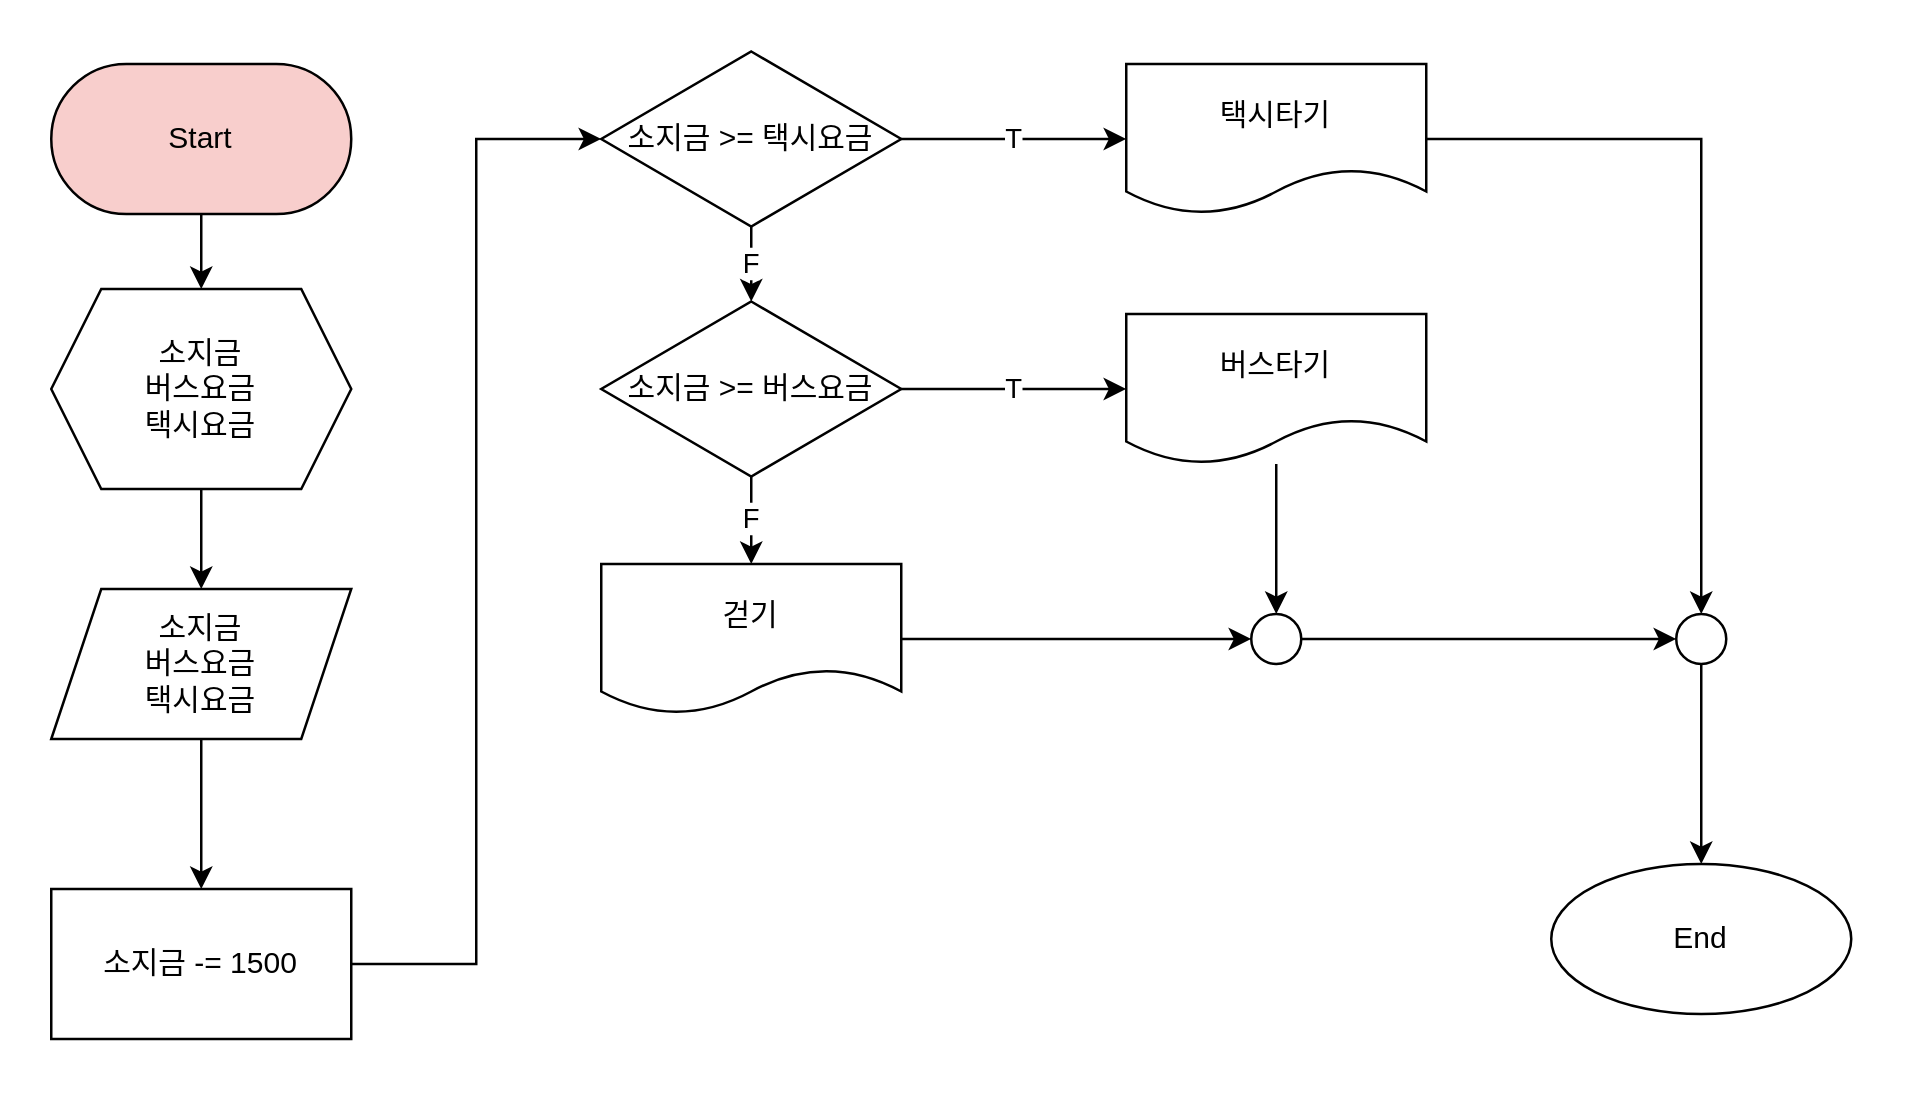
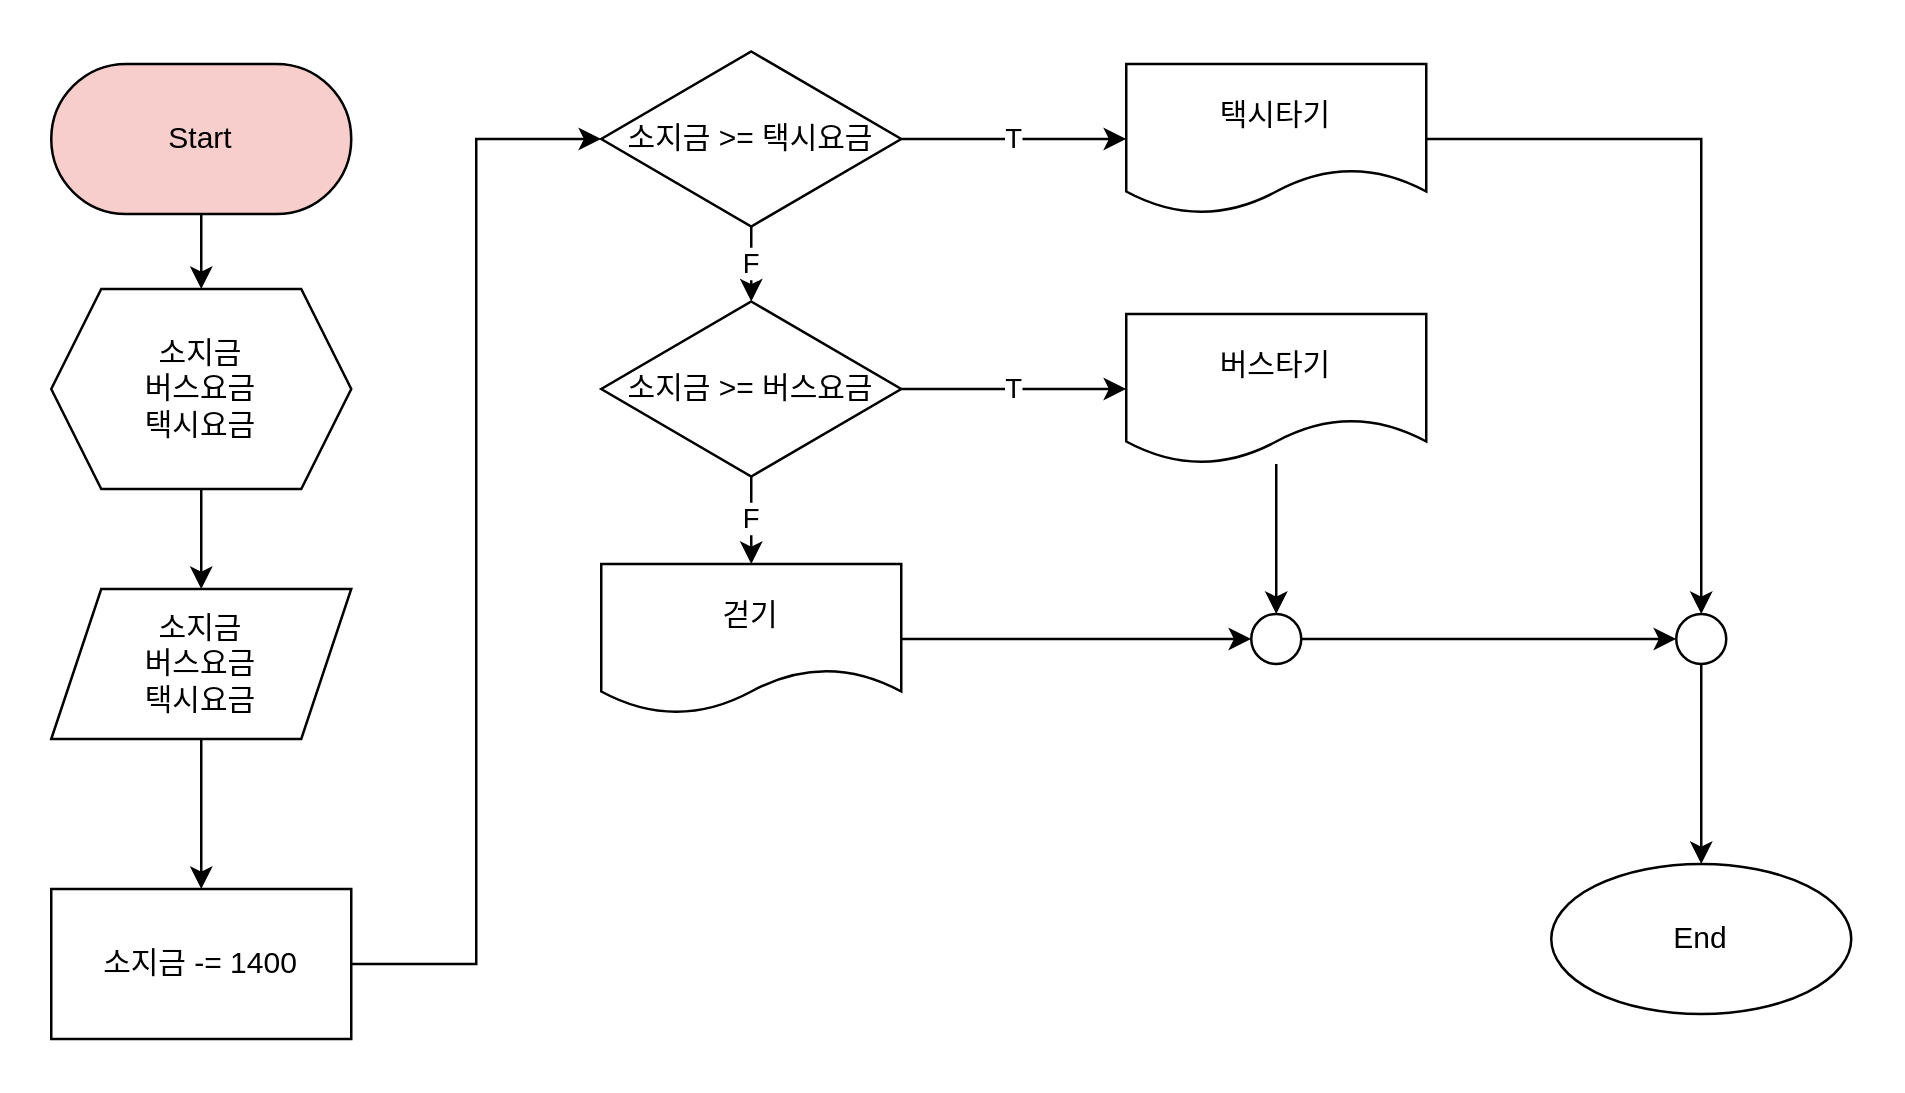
  <mxCell id="0" />
  <mxCell id="1" parent="0" />
  <mxCell id="2" style="edgeStyle=orthogonalEdgeStyle;rounded=0;orthogonalLoop=1;jettySize=auto;html=1;entryX=0.5;entryY=0;entryDx=0;entryDy=0;" edge="1" parent="1" source="3" target="8"><mxGeometry relative="1" as="geometry" /></mxCell>
  <mxCell id="3" value="Start" style="rounded=1;whiteSpace=wrap;html=1;arcSize=50;fillColor=#f8cecc;" vertex="1" parent="1"><mxGeometry x="20" y="25" width="120" height="60" as="geometry" /></mxCell>
  <mxCell id="4" value="End" style="ellipse;whiteSpace=wrap;html=1;arcSize=50;" vertex="1" parent="1"><mxGeometry x="620" y="345" width="120" height="60" as="geometry" /></mxCell>
  <mxCell id="5" style="edgeStyle=orthogonalEdgeStyle;rounded=0;orthogonalLoop=1;jettySize=auto;html=1;" edge="1" parent="1" source="6" target="10"><mxGeometry relative="1" as="geometry" /></mxCell>
  <mxCell id="6" value="소지금&lt;div&gt;버스요금&lt;/div&gt;&lt;div&gt;택시요금&lt;/div&gt;" style="shape=parallelogram;perimeter=parallelogramPerimeter;whiteSpace=wrap;html=1;fixedSize=1;" vertex="1" parent="1"><mxGeometry x="20" y="235" width="120" height="60" as="geometry" /></mxCell>
  <mxCell id="7" style="edgeStyle=orthogonalEdgeStyle;rounded=0;orthogonalLoop=1;jettySize=auto;html=1;" edge="1" parent="1" source="8" target="6"><mxGeometry relative="1" as="geometry" /></mxCell>
  <mxCell id="8" value="소지금&lt;div&gt;버스요금&lt;/div&gt;&lt;div&gt;택시요금&lt;/div&gt;" style="shape=hexagon;perimeter=hexagonPerimeter2;whiteSpace=wrap;html=1;fixedSize=1;" vertex="1" parent="1"><mxGeometry x="20" y="115" width="120" height="80" as="geometry" /></mxCell>
  <mxCell id="9" style="edgeStyle=orthogonalEdgeStyle;rounded=0;orthogonalLoop=1;jettySize=auto;html=1;entryX=0;entryY=0.5;entryDx=0;entryDy=0;" edge="1" parent="1" source="10" target="13"><mxGeometry relative="1" as="geometry" /></mxCell>
- <mxCell id="10" value="소지금 -= 1500" style="rounded=0;whiteSpace=wrap;html=1;" vertex="1" parent="1"><mxGeometry x="20" y="355" width="120" height="60" as="geometry" /></mxCell>
+ <mxCell id="10" value="소지금 -= 1400" style="rounded=0;whiteSpace=wrap;html=1;" vertex="1" parent="1"><mxGeometry x="20" y="355" width="120" height="60" as="geometry" /></mxCell>
  <mxCell id="11" value="F" style="edgeStyle=orthogonalEdgeStyle;rounded=0;orthogonalLoop=1;jettySize=auto;html=1;entryX=0.5;entryY=0;entryDx=0;entryDy=0;" edge="1" parent="1" source="13" target="16"><mxGeometry relative="1" as="geometry" /></mxCell>
  <mxCell id="12" value="T" style="edgeStyle=orthogonalEdgeStyle;rounded=0;orthogonalLoop=1;jettySize=auto;html=1;" edge="1" parent="1" source="13" target="20"><mxGeometry relative="1" as="geometry" /></mxCell>
  <mxCell id="13" value="소지금 &amp;gt;= 택시요금" style="rhombus;whiteSpace=wrap;html=1;" vertex="1" parent="1"><mxGeometry x="240" y="20" width="120" height="70" as="geometry" /></mxCell>
  <mxCell id="14" value="F" style="edgeStyle=orthogonalEdgeStyle;rounded=0;orthogonalLoop=1;jettySize=auto;html=1;" edge="1" parent="1" source="16" target="18"><mxGeometry relative="1" as="geometry" /></mxCell>
  <mxCell id="15" value="T" style="edgeStyle=orthogonalEdgeStyle;rounded=0;orthogonalLoop=1;jettySize=auto;html=1;" edge="1" parent="1" source="16" target="22"><mxGeometry relative="1" as="geometry" /></mxCell>
  <mxCell id="16" value="소지금 &amp;gt;= 버스요금" style="rhombus;whiteSpace=wrap;html=1;" vertex="1" parent="1"><mxGeometry x="240" y="120" width="120" height="70" as="geometry" /></mxCell>
  <mxCell id="17" style="edgeStyle=orthogonalEdgeStyle;rounded=0;orthogonalLoop=1;jettySize=auto;html=1;" edge="1" parent="1" source="18" target="24"><mxGeometry relative="1" as="geometry" /></mxCell>
  <mxCell id="18" value="걷기" style="shape=document;whiteSpace=wrap;html=1;boundedLbl=1;" vertex="1" parent="1"><mxGeometry x="240" y="225" width="120" height="60" as="geometry" /></mxCell>
  <mxCell id="19" style="edgeStyle=orthogonalEdgeStyle;rounded=0;orthogonalLoop=1;jettySize=auto;html=1;entryX=0.5;entryY=0;entryDx=0;entryDy=0;" edge="1" parent="1" source="20" target="26"><mxGeometry relative="1" as="geometry" /></mxCell>
  <mxCell id="20" value="택시타기" style="shape=document;whiteSpace=wrap;html=1;boundedLbl=1;" vertex="1" parent="1"><mxGeometry x="450" y="25" width="120" height="60" as="geometry" /></mxCell>
  <mxCell id="21" style="edgeStyle=orthogonalEdgeStyle;rounded=0;orthogonalLoop=1;jettySize=auto;html=1;" edge="1" parent="1" source="22"><mxGeometry relative="1" as="geometry"><mxPoint x="510" y="245" as="targetPoint" /></mxGeometry></mxCell>
  <mxCell id="22" value="버스타기" style="shape=document;whiteSpace=wrap;html=1;boundedLbl=1;" vertex="1" parent="1"><mxGeometry x="450" y="125" width="120" height="60" as="geometry" /></mxCell>
  <mxCell id="23" style="edgeStyle=orthogonalEdgeStyle;rounded=0;orthogonalLoop=1;jettySize=auto;html=1;" edge="1" parent="1" source="24" target="26"><mxGeometry relative="1" as="geometry" /></mxCell>
  <mxCell id="24" value="" style="ellipse;whiteSpace=wrap;html=1;aspect=fixed;" vertex="1" parent="1"><mxGeometry x="500" y="245" width="20" height="20" as="geometry" /></mxCell>
  <mxCell id="25" style="edgeStyle=orthogonalEdgeStyle;rounded=0;orthogonalLoop=1;jettySize=auto;html=1;" edge="1" parent="1" source="26" target="4"><mxGeometry relative="1" as="geometry" /></mxCell>
  <mxCell id="26" value="" style="ellipse;whiteSpace=wrap;html=1;aspect=fixed;" vertex="1" parent="1"><mxGeometry x="670" y="245" width="20" height="20" as="geometry" /></mxCell>
